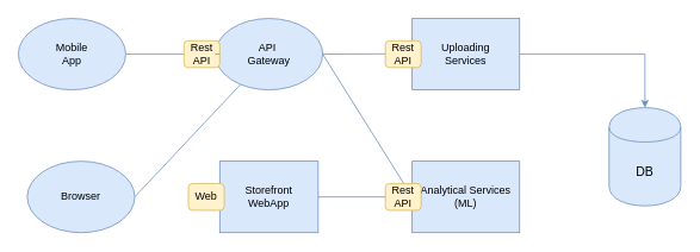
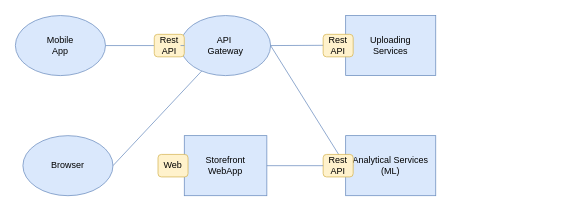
  <mxCell id="0" />
  <mxCell id="1" parent="0" />
  <mxCell id="2" value="Browser" style="ellipse;whiteSpace=wrap;html=1;strokeColor=#6c8ebf;fillColor=#dae8fc;" vertex="1" parent="1"><mxGeometry x="30" y="180" width="120" height="80" as="geometry" /></mxCell>
  <mxCell id="3" value="API&amp;nbsp;&lt;br&gt;Gateway" style="ellipse;whiteSpace=wrap;html=1;strokeColor=#6c8ebf;fillColor=#dae8fc;" vertex="1" parent="1"><mxGeometry x="240" y="20" width="120" height="80" as="geometry" /></mxCell>
  <mxCell id="4" value="Mobile&lt;br&gt;App" style="ellipse;whiteSpace=wrap;html=1;strokeColor=#6c8ebf;fillColor=#dae8fc;" vertex="1" parent="1"><mxGeometry x="20" y="20" width="120" height="80" as="geometry" /></mxCell>
  <mxCell id="5" value="Analytical Services&lt;br&gt;(ML)" style="rounded=0;whiteSpace=wrap;html=1;strokeColor=#6c8ebf;fillColor=#dae8fc;" vertex="1" parent="1"><mxGeometry x="460" y="180" width="120" height="80" as="geometry" /></mxCell>
- <mxCell id="6" style="edgeStyle=orthogonalEdgeStyle;rounded=0;orthogonalLoop=1;jettySize=auto;html=1;exitX=1;exitY=0.5;exitDx=0;exitDy=0;strokeColor=#6c8ebf;fillColor=#dae8fc;" edge="1" parent="1" source="7" target="8"><mxGeometry relative="1" as="geometry" /></mxCell>
  <mxCell id="7" value="Uploading&lt;br&gt;Services" style="rounded=0;whiteSpace=wrap;html=1;strokeColor=#6c8ebf;fillColor=#dae8fc;" vertex="1" parent="1"><mxGeometry x="460" y="20" width="120" height="80" as="geometry" /></mxCell>
- <mxCell id="8" value="&lt;font style=&quot;font-size: 14px&quot;&gt;DB&lt;/font&gt;" style="shape=cylinder;whiteSpace=wrap;html=1;boundedLbl=1;backgroundOutline=1;strokeColor=#6c8ebf;fillColor=#dae8fc;" vertex="1" parent="1"><mxGeometry x="680" y="120" width="80" height="110" as="geometry" /></mxCell>
  <mxCell id="9" value="Storefront&lt;br&gt;WebApp" style="rounded=0;whiteSpace=wrap;html=1;strokeColor=#6c8ebf;fillColor=#dae8fc;" vertex="1" parent="1"><mxGeometry x="245" y="180" width="110" height="80" as="geometry" /></mxCell>
  <mxCell id="10" value="" style="endArrow=none;html=1;exitX=1;exitY=0.5;exitDx=0;exitDy=0;strokeColor=#6c8ebf;fillColor=#dae8fc;" edge="1" parent="1" source="2" target="3"><mxGeometry width="50" height="50" relative="1" as="geometry"><mxPoint x="390" y="330" as="sourcePoint" /><mxPoint x="440" y="280" as="targetPoint" /></mxGeometry></mxCell>
  <mxCell id="11" value="" style="endArrow=none;html=1;exitX=0;exitY=0.5;exitDx=0;exitDy=0;entryX=1;entryY=0.5;entryDx=0;entryDy=0;strokeColor=#6c8ebf;fillColor=#dae8fc;" edge="1" parent="1" source="17" target="4"><mxGeometry width="50" height="50" relative="1" as="geometry"><mxPoint x="390" y="330" as="sourcePoint" /><mxPoint x="440" y="280" as="targetPoint" /></mxGeometry></mxCell>
  <mxCell id="12" value="" style="endArrow=none;html=1;entryX=0;entryY=0.5;entryDx=0;entryDy=0;strokeColor=#6c8ebf;fillColor=#dae8fc;" edge="1" parent="1"><mxGeometry width="50" height="50" relative="1" as="geometry"><mxPoint x="360" y="60" as="sourcePoint" /><mxPoint x="460" y="59.5" as="targetPoint" /></mxGeometry></mxCell>
  <mxCell id="13" value="" style="endArrow=none;html=1;entryX=0;entryY=0.5;entryDx=0;entryDy=0;strokeColor=#6c8ebf;fillColor=#dae8fc;" edge="1" parent="1" target="5"><mxGeometry width="50" height="50" relative="1" as="geometry"><mxPoint x="360" y="60" as="sourcePoint" /><mxPoint x="440" y="280" as="targetPoint" /></mxGeometry></mxCell>
  <mxCell id="14" value="" style="endArrow=none;html=1;entryX=0;entryY=0.5;entryDx=0;entryDy=0;exitX=1;exitY=0.5;exitDx=0;exitDy=0;strokeColor=#6c8ebf;fillColor=#dae8fc;" edge="1" parent="1" source="19" target="5"><mxGeometry width="50" height="50" relative="1" as="geometry"><mxPoint x="380" y="80" as="sourcePoint" /><mxPoint x="480" y="79.5" as="targetPoint" /></mxGeometry></mxCell>
  <mxCell id="15" value="Web" style="rounded=1;whiteSpace=wrap;html=1;strokeColor=#d6b656;fillColor=#fff2cc;" vertex="1" parent="1"><mxGeometry x="210" y="205" width="40" height="30" as="geometry" /></mxCell>
  <mxCell id="16" value="Rest API" style="rounded=1;whiteSpace=wrap;html=1;strokeColor=#d6b656;fillColor=#fff2cc;" vertex="1" parent="1"><mxGeometry x="430" y="45" width="40" height="30" as="geometry" /></mxCell>
  <mxCell id="17" value="Rest API" style="rounded=1;whiteSpace=wrap;html=1;strokeColor=#d6b656;fillColor=#fff2cc;" vertex="1" parent="1"><mxGeometry x="205" y="45" width="40" height="30" as="geometry" /></mxCell>
  <mxCell id="18" value="" style="endArrow=none;html=1;exitX=0;exitY=0.5;exitDx=0;exitDy=0;entryX=1;entryY=0.5;entryDx=0;entryDy=0;strokeColor=#6c8ebf;fillColor=#dae8fc;" edge="1" parent="1" source="3" target="17"><mxGeometry width="50" height="50" relative="1" as="geometry"><mxPoint x="240" y="60" as="sourcePoint" /><mxPoint x="150" y="60" as="targetPoint" /></mxGeometry></mxCell>
  <mxCell id="19" value="Rest API" style="rounded=1;whiteSpace=wrap;html=1;strokeColor=#d6b656;fillColor=#fff2cc;" vertex="1" parent="1"><mxGeometry x="430" y="205" width="40" height="30" as="geometry" /></mxCell>
  <mxCell id="20" value="" style="endArrow=none;html=1;entryX=0;entryY=0.5;entryDx=0;entryDy=0;exitX=1;exitY=0.5;exitDx=0;exitDy=0;strokeColor=#6c8ebf;fillColor=#dae8fc;" edge="1" parent="1" source="9" target="19"><mxGeometry width="50" height="50" relative="1" as="geometry"><mxPoint x="355" y="220" as="sourcePoint" /><mxPoint x="460" y="220" as="targetPoint" /></mxGeometry></mxCell>
